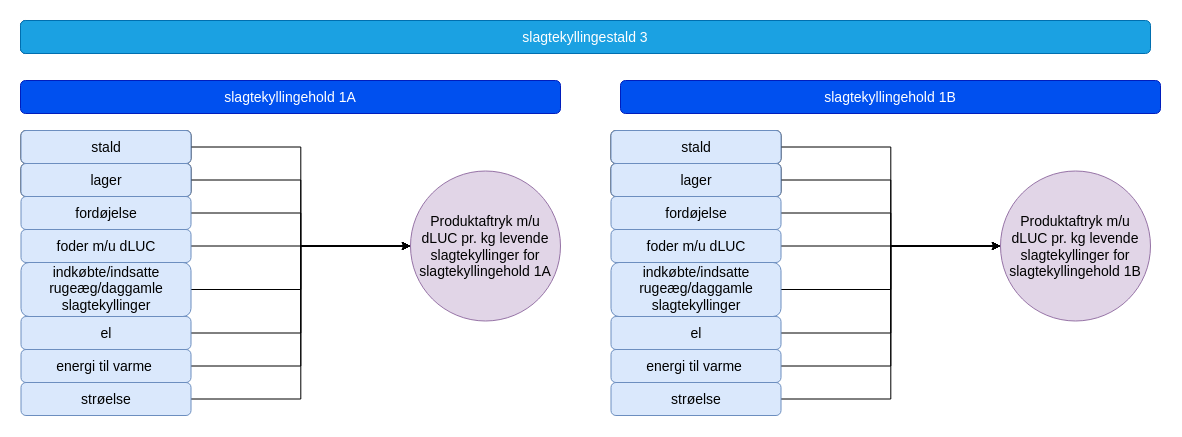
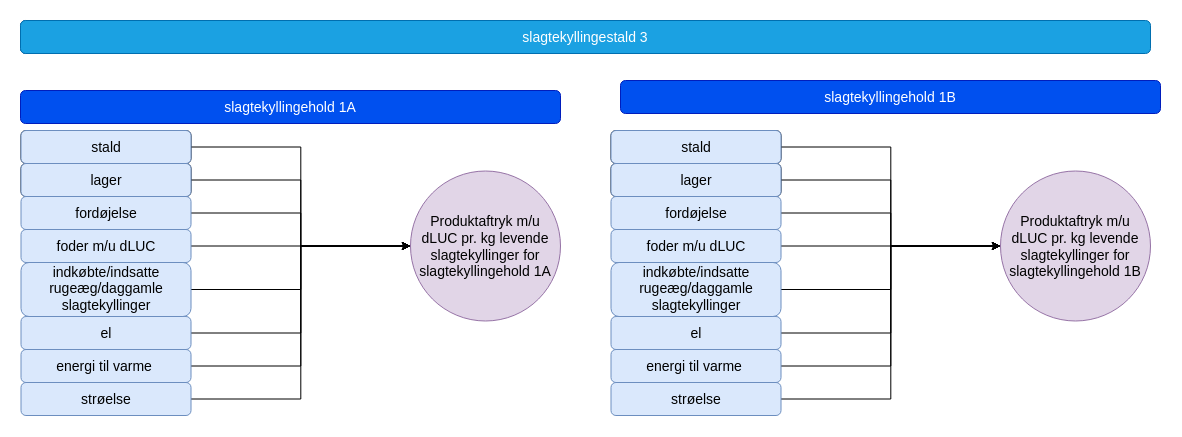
  <mxCell id="0" />
  <mxCell id="1" parent="0" />
  <mxCell id="2" value="&lt;font style=&quot;font-size: 14px;&quot;&gt;slagtekylling stald 1&lt;/font&gt;" style="rounded=1;whiteSpace=wrap;html=1;fontSize=33;align=center;" vertex="1" parent="1"><mxGeometry x="20" y="20" width="170" height="33" as="geometry" /></mxCell>
  <mxCell id="3" value="&lt;font style=&quot;font-size: 14px;&quot;&gt;slagtekylling stald 1&lt;/font&gt;" style="rounded=1;whiteSpace=wrap;html=1;fontSize=33;fillColor=#dae8fc;strokeColor=#6c8ebf;align=center;" vertex="1" parent="1"><mxGeometry x="20" y="20" width="170" height="33" as="geometry" /></mxCell>
  <mxCell id="4" value="&lt;font style=&quot;font-size: 14px;&quot;&gt;slagtekylling stald 1&lt;/font&gt;" style="rounded=1;whiteSpace=wrap;html=1;fontSize=33;fillColor=#dae8fc;strokeColor=#6c8ebf;align=center;" vertex="1" parent="1"><mxGeometry x="20" y="20" width="170" height="33" as="geometry" /></mxCell>
  <mxCell id="5" value="&lt;font style=&quot;font-size: 14px;&quot;&gt;slagtekyllingestald 3&lt;/font&gt;" style="rounded=1;whiteSpace=wrap;html=1;fontSize=33;fillColor=#1ba1e2;strokeColor=#006EAF;fontColor=#ffffff;align=center;verticalAlign=bottom;" vertex="1" parent="1"><mxGeometry x="20" y="20" width="1130" height="33" as="geometry" /></mxCell>
  <mxCell id="6" style="edgeStyle=orthogonalEdgeStyle;rounded=0;orthogonalLoop=1;jettySize=auto;html=1;" edge="1" parent="1" source="7" target="27"><mxGeometry relative="1" as="geometry" /></mxCell>
  <mxCell id="7" value="&lt;font style=&quot;font-size: 14px;&quot;&gt;el&lt;/font&gt;" style="rounded=1;whiteSpace=wrap;html=1;fontSize=33;fillColor=#dae8fc;strokeColor=#6c8ebf;align=center;verticalAlign=bottom;" vertex="1" parent="1"><mxGeometry x="20.5" y="316" width="170" height="33" as="geometry" /></mxCell>
  <mxCell id="8" style="edgeStyle=orthogonalEdgeStyle;rounded=0;orthogonalLoop=1;jettySize=auto;html=1;entryX=0;entryY=0.5;entryDx=0;entryDy=0;" edge="1" parent="1" source="9" target="27"><mxGeometry relative="1" as="geometry"><mxPoint x="300" y="240" as="targetPoint" /></mxGeometry></mxCell>
  <mxCell id="9" value="&lt;font style=&quot;font-size: 14px;&quot;&gt;energi til varme&amp;nbsp;&lt;/font&gt;" style="rounded=1;whiteSpace=wrap;html=1;fontSize=33;fillColor=#dae8fc;strokeColor=#6c8ebf;align=center;verticalAlign=bottom;" vertex="1" parent="1"><mxGeometry x="20.5" y="349" width="170" height="33" as="geometry" /></mxCell>
  <mxCell id="10" value="&lt;font style=&quot;font-size: 14px;&quot;&gt;stald&amp;nbsp;&lt;/font&gt;" style="rounded=1;whiteSpace=wrap;html=1;fontSize=33;align=center;" vertex="1" parent="1"><mxGeometry x="20.5" y="130" width="170" height="33" as="geometry" /></mxCell>
  <mxCell id="11" value="&lt;font style=&quot;font-size: 14px;&quot;&gt;lager&lt;/font&gt;&lt;span style=&quot;color: rgba(0, 0, 0, 0); font-family: monospace; font-size: 0px;&quot;&gt;%3CmxGraphModel%3E%3Croot%3E%3CmxCell%20id%3D%220%22%2F%3E%3CmxCell%20id%3D%221%22%20parent%3D%220%22%2F%3E%3CmxCell%20id%3D%222%22%20value%3D%22%26lt%3Bfont%20style%3D%26quot%3Bfont-size%3A%2014px%3B%26quot%3B%26gt%3Bslagtekylling%20stald%201%26lt%3B%2Ffont%26gt%3B%22%20style%3D%22rounded%3D1%3BwhiteSpace%3Dwrap%3Bhtml%3D1%3BfontSize%3D33%3B%22%20vertex%3D%221%22%20parent%3D%221%22%3E%3CmxGeometry%20x%3D%2270%22%20y%3D%22-1730%22%20width%3D%22170%22%20height%3D%2233%22%20as%3D%22geometry%22%2F%3E%3C%2FmxCell%3E%3C%2Froot%3E%3C%2FmxGraphModel%3E&lt;/span&gt;" style="rounded=1;whiteSpace=wrap;html=1;fontSize=33;align=center;" vertex="1" parent="1"><mxGeometry x="20.5" y="163" width="170" height="33" as="geometry" /></mxCell>
  <mxCell id="12" style="edgeStyle=orthogonalEdgeStyle;rounded=0;orthogonalLoop=1;jettySize=auto;html=1;" edge="1" parent="1" source="13" target="27"><mxGeometry relative="1" as="geometry" /></mxCell>
  <mxCell id="13" value="&lt;font style=&quot;font-size: 14px;&quot;&gt;fordøjelse&lt;/font&gt;" style="rounded=1;whiteSpace=wrap;html=1;fontSize=33;fillColor=#dae8fc;strokeColor=#6c8ebf;align=center;verticalAlign=bottom;" vertex="1" parent="1"><mxGeometry x="20.5" y="196" width="170" height="33" as="geometry" /></mxCell>
  <mxCell id="14" style="edgeStyle=orthogonalEdgeStyle;rounded=0;orthogonalLoop=1;jettySize=auto;html=1;" edge="1" parent="1" source="15" target="27"><mxGeometry relative="1" as="geometry" /></mxCell>
  <mxCell id="15" value="&lt;font style=&quot;font-size: 14px;&quot;&gt;foder m/u dLUC&lt;/font&gt;" style="rounded=1;whiteSpace=wrap;html=1;fontSize=33;fillColor=#dae8fc;strokeColor=#6c8ebf;align=center;verticalAlign=bottom;" vertex="1" parent="1"><mxGeometry x="20.5" y="229" width="170" height="33" as="geometry" /></mxCell>
  <mxCell id="16" style="edgeStyle=orthogonalEdgeStyle;rounded=0;orthogonalLoop=1;jettySize=auto;html=1;" edge="1" parent="1" source="17" target="27"><mxGeometry relative="1" as="geometry" /></mxCell>
  <mxCell id="17" value="&lt;span style=&quot;font-size: 14px;&quot;&gt;indkøbte/indsatte rugeæg/daggamle slagtekyllinger&lt;/span&gt;" style="rounded=1;whiteSpace=wrap;html=1;fontSize=14;fillColor=#dae8fc;strokeColor=#6c8ebf;align=center;verticalAlign=bottom;spacing=2;" vertex="1" parent="1"><mxGeometry x="20.5" y="262" width="170" height="54" as="geometry" /></mxCell>
  <mxCell id="18" style="edgeStyle=orthogonalEdgeStyle;rounded=0;orthogonalLoop=1;jettySize=auto;html=1;entryX=0;entryY=0.5;entryDx=0;entryDy=0;" edge="1" parent="1" source="19" target="27"><mxGeometry relative="1" as="geometry" /></mxCell>
  <mxCell id="19" value="&lt;font style=&quot;font-size: 14px;&quot;&gt;stald&lt;/font&gt;" style="rounded=1;whiteSpace=wrap;html=1;fontSize=33;fillColor=#dae8fc;strokeColor=#6c8ebf;align=center;verticalAlign=bottom;" vertex="1" parent="1"><mxGeometry x="20.5" y="130" width="170" height="33" as="geometry" /></mxCell>
  <mxCell id="20" style="edgeStyle=orthogonalEdgeStyle;rounded=0;orthogonalLoop=1;jettySize=auto;html=1;" edge="1" parent="1" source="21" target="27"><mxGeometry relative="1" as="geometry" /></mxCell>
  <mxCell id="21" value="&lt;font style=&quot;font-size: 14px;&quot;&gt;lager&lt;/font&gt;&lt;span style=&quot;color: rgba(0, 0, 0, 0); font-family: monospace; font-size: 0px;&quot;&gt;%3CmxGraphModel%3E%3Croot%3E%3CmxCell%20id%3D%220%22%2F%3E%3CmxCell%20id%3D%221%22%20parent%3D%220%22%2F%3E%3CmxCell%20id%3D%222%22%20value%3D%22%26lt%3Bfont%20style%3D%26quot%3Bfont-size%3A%2014px%3B%26quot%3B%26gt%3Bslagtekylling%20stald%201%26lt%3B%2Ffont%26gt%3B%22%20style%3D%22rounded%3D1%3BwhiteSpace%3Dwrap%3Bhtml%3D1%3BfontSize%3D33%3B%22%20vertex%3D%221%22%20parent%3D%221%22%3E%3CmxGeometry%20x%3D%2270%22%20y%3D%22-1730%22%20width%3D%22170%22%20height%3D%2233%22%20as%3D%22geometry%22%2F%3E%3C%2FmxCell%3E%3C%2Froot%3E%3C%2FmxGraphModel%3E&lt;/span&gt;" style="rounded=1;whiteSpace=wrap;html=1;fontSize=33;fillColor=#dae8fc;strokeColor=#6c8ebf;align=center;verticalAlign=bottom;" vertex="1" parent="1"><mxGeometry x="20.5" y="163" width="170" height="33" as="geometry" /></mxCell>
  <mxCell id="22" style="edgeStyle=orthogonalEdgeStyle;rounded=0;orthogonalLoop=1;jettySize=auto;html=1;entryX=0;entryY=0.5;entryDx=0;entryDy=0;" edge="1" parent="1" source="23" target="27"><mxGeometry relative="1" as="geometry" /></mxCell>
  <mxCell id="23" value="&lt;font style=&quot;font-size: 14px;&quot;&gt;strøelse&lt;/font&gt;" style="rounded=1;whiteSpace=wrap;html=1;fontSize=33;fillColor=#dae8fc;strokeColor=#6c8ebf;align=center;verticalAlign=bottom;" vertex="1" parent="1"><mxGeometry x="20.5" y="382" width="170" height="33" as="geometry" /></mxCell>
  <mxCell id="24" style="edgeStyle=orthogonalEdgeStyle;rounded=0;orthogonalLoop=1;jettySize=auto;html=1;exitX=0.5;exitY=1;exitDx=0;exitDy=0;" edge="1" parent="1"><mxGeometry relative="1" as="geometry"><mxPoint x="315" y="280" as="sourcePoint" /><mxPoint x="315" y="280" as="targetPoint" /></mxGeometry></mxCell>
- <mxCell id="25" value="&lt;font style=&quot;font-size: 14px;&quot;&gt;slagtekyllingehold 1A&lt;/font&gt;" style="rounded=1;whiteSpace=wrap;html=1;fontSize=33;fillColor=#0050ef;strokeColor=#001DBC;align=center;verticalAlign=bottom;fontColor=#ffffff;" vertex="1" parent="1"><mxGeometry x="20" y="80" width="540" height="33" as="geometry" /></mxCell>
+ <mxCell id="25" value="&lt;font style=&quot;font-size: 14px;&quot;&gt;slagtekyllingehold 1A&lt;/font&gt;" style="rounded=1;whiteSpace=wrap;html=1;fontSize=33;fillColor=#0050ef;strokeColor=#001DBC;align=center;verticalAlign=bottom;fontColor=#ffffff;" vertex="1" parent="1"><mxGeometry x="20" y="90" width="540" height="33" as="geometry" /></mxCell>
  <mxCell id="26" style="edgeStyle=orthogonalEdgeStyle;rounded=0;orthogonalLoop=1;jettySize=auto;html=1;exitX=0.5;exitY=1;exitDx=0;exitDy=0;" edge="1" parent="1"><mxGeometry relative="1" as="geometry"><mxPoint x="935" y="280" as="sourcePoint" /><mxPoint x="935" y="280" as="targetPoint" /></mxGeometry></mxCell>
  <mxCell id="27" value="&lt;br&gt;&lt;span style=&quot;color: rgb(0, 0, 0); font-family: Helvetica; font-size: 14px; font-style: normal; font-variant-ligatures: normal; font-variant-caps: normal; font-weight: 400; letter-spacing: normal; orphans: 2; text-align: left; text-indent: 0px; text-transform: none; widows: 2; word-spacing: 0px; -webkit-text-stroke-width: 0px; white-space: normal; text-decoration-thickness: initial; text-decoration-style: initial; text-decoration-color: initial; float: none; display: inline !important;&quot;&gt;Produktaftryk m/u dLUC pr. kg levende slagtekyllinger for slagtekyllingehold 1A&lt;/span&gt;&lt;div&gt;&lt;br&gt;&lt;/div&gt;" style="ellipse;whiteSpace=wrap;html=1;aspect=fixed;fillColor=#e1d5e7;strokeColor=#9673a6;labelBackgroundColor=none;labelBorderColor=none;" vertex="1" parent="1"><mxGeometry x="410" y="170.5" width="150" height="150" as="geometry" /></mxCell>
  <mxCell id="28" style="edgeStyle=orthogonalEdgeStyle;rounded=0;orthogonalLoop=1;jettySize=auto;html=1;" edge="1" parent="1" source="29" target="48"><mxGeometry relative="1" as="geometry" /></mxCell>
  <mxCell id="29" value="&lt;font style=&quot;font-size: 14px;&quot;&gt;el&lt;/font&gt;" style="rounded=1;whiteSpace=wrap;html=1;fontSize=33;fillColor=#dae8fc;strokeColor=#6c8ebf;align=center;verticalAlign=bottom;" vertex="1" parent="1"><mxGeometry x="610.5" y="316" width="170" height="33" as="geometry" /></mxCell>
  <mxCell id="30" style="edgeStyle=orthogonalEdgeStyle;rounded=0;orthogonalLoop=1;jettySize=auto;html=1;entryX=0;entryY=0.5;entryDx=0;entryDy=0;" edge="1" parent="1" source="31" target="48"><mxGeometry relative="1" as="geometry"><mxPoint x="890" y="240" as="targetPoint" /></mxGeometry></mxCell>
  <mxCell id="31" value="&lt;font style=&quot;font-size: 14px;&quot;&gt;energi til varme&amp;nbsp;&lt;/font&gt;" style="rounded=1;whiteSpace=wrap;html=1;fontSize=33;fillColor=#dae8fc;strokeColor=#6c8ebf;align=center;verticalAlign=bottom;" vertex="1" parent="1"><mxGeometry x="610.5" y="349" width="170" height="33" as="geometry" /></mxCell>
  <mxCell id="32" value="&lt;font style=&quot;font-size: 14px;&quot;&gt;stald&amp;nbsp;&lt;/font&gt;" style="rounded=1;whiteSpace=wrap;html=1;fontSize=33;align=center;" vertex="1" parent="1"><mxGeometry x="610.5" y="130" width="170" height="33" as="geometry" /></mxCell>
  <mxCell id="33" value="&lt;font style=&quot;font-size: 14px;&quot;&gt;lager&lt;/font&gt;&lt;span style=&quot;color: rgba(0, 0, 0, 0); font-family: monospace; font-size: 0px;&quot;&gt;%3CmxGraphModel%3E%3Croot%3E%3CmxCell%20id%3D%220%22%2F%3E%3CmxCell%20id%3D%221%22%20parent%3D%220%22%2F%3E%3CmxCell%20id%3D%222%22%20value%3D%22%26lt%3Bfont%20style%3D%26quot%3Bfont-size%3A%2014px%3B%26quot%3B%26gt%3Bslagtekylling%20stald%201%26lt%3B%2Ffont%26gt%3B%22%20style%3D%22rounded%3D1%3BwhiteSpace%3Dwrap%3Bhtml%3D1%3BfontSize%3D33%3B%22%20vertex%3D%221%22%20parent%3D%221%22%3E%3CmxGeometry%20x%3D%2270%22%20y%3D%22-1730%22%20width%3D%22170%22%20height%3D%2233%22%20as%3D%22geometry%22%2F%3E%3C%2FmxCell%3E%3C%2Froot%3E%3C%2FmxGraphModel%3E&lt;/span&gt;" style="rounded=1;whiteSpace=wrap;html=1;fontSize=33;align=center;" vertex="1" parent="1"><mxGeometry x="610.5" y="163" width="170" height="33" as="geometry" /></mxCell>
  <mxCell id="34" style="edgeStyle=orthogonalEdgeStyle;rounded=0;orthogonalLoop=1;jettySize=auto;html=1;" edge="1" parent="1" source="35" target="48"><mxGeometry relative="1" as="geometry" /></mxCell>
  <mxCell id="35" value="&lt;font style=&quot;font-size: 14px;&quot;&gt;fordøjelse&lt;/font&gt;" style="rounded=1;whiteSpace=wrap;html=1;fontSize=33;fillColor=#dae8fc;strokeColor=#6c8ebf;align=center;verticalAlign=bottom;" vertex="1" parent="1"><mxGeometry x="610.5" y="196" width="170" height="33" as="geometry" /></mxCell>
  <mxCell id="36" style="edgeStyle=orthogonalEdgeStyle;rounded=0;orthogonalLoop=1;jettySize=auto;html=1;" edge="1" parent="1" source="37" target="48"><mxGeometry relative="1" as="geometry" /></mxCell>
  <mxCell id="37" value="&lt;font style=&quot;font-size: 14px;&quot;&gt;foder m/u dLUC&lt;/font&gt;" style="rounded=1;whiteSpace=wrap;html=1;fontSize=33;fillColor=#dae8fc;strokeColor=#6c8ebf;align=center;verticalAlign=bottom;" vertex="1" parent="1"><mxGeometry x="610.5" y="229" width="170" height="33" as="geometry" /></mxCell>
  <mxCell id="38" style="edgeStyle=orthogonalEdgeStyle;rounded=0;orthogonalLoop=1;jettySize=auto;html=1;" edge="1" parent="1" source="39" target="48"><mxGeometry relative="1" as="geometry" /></mxCell>
  <mxCell id="39" value="&lt;span style=&quot;font-size: 14px;&quot;&gt;indkøbte/indsatte rugeæg/daggamle slagtekyllinger&lt;/span&gt;" style="rounded=1;whiteSpace=wrap;html=1;fontSize=14;fillColor=#dae8fc;strokeColor=#6c8ebf;align=center;verticalAlign=bottom;spacing=2;" vertex="1" parent="1"><mxGeometry x="610.5" y="262" width="170" height="54" as="geometry" /></mxCell>
  <mxCell id="40" style="edgeStyle=orthogonalEdgeStyle;rounded=0;orthogonalLoop=1;jettySize=auto;html=1;entryX=0;entryY=0.5;entryDx=0;entryDy=0;" edge="1" parent="1" source="41" target="48"><mxGeometry relative="1" as="geometry" /></mxCell>
  <mxCell id="41" value="&lt;font style=&quot;font-size: 14px;&quot;&gt;stald&lt;/font&gt;" style="rounded=1;whiteSpace=wrap;html=1;fontSize=33;fillColor=#dae8fc;strokeColor=#6c8ebf;align=center;verticalAlign=bottom;" vertex="1" parent="1"><mxGeometry x="610.5" y="130" width="170" height="33" as="geometry" /></mxCell>
  <mxCell id="42" style="edgeStyle=orthogonalEdgeStyle;rounded=0;orthogonalLoop=1;jettySize=auto;html=1;" edge="1" parent="1" source="43" target="48"><mxGeometry relative="1" as="geometry" /></mxCell>
  <mxCell id="43" value="&lt;font style=&quot;font-size: 14px;&quot;&gt;lager&lt;/font&gt;&lt;span style=&quot;color: rgba(0, 0, 0, 0); font-family: monospace; font-size: 0px;&quot;&gt;%3CmxGraphModel%3E%3Croot%3E%3CmxCell%20id%3D%220%22%2F%3E%3CmxCell%20id%3D%221%22%20parent%3D%220%22%2F%3E%3CmxCell%20id%3D%222%22%20value%3D%22%26lt%3Bfont%20style%3D%26quot%3Bfont-size%3A%2014px%3B%26quot%3B%26gt%3Bslagtekylling%20stald%201%26lt%3B%2Ffont%26gt%3B%22%20style%3D%22rounded%3D1%3BwhiteSpace%3Dwrap%3Bhtml%3D1%3BfontSize%3D33%3B%22%20vertex%3D%221%22%20parent%3D%221%22%3E%3CmxGeometry%20x%3D%2270%22%20y%3D%22-1730%22%20width%3D%22170%22%20height%3D%2233%22%20as%3D%22geometry%22%2F%3E%3C%2FmxCell%3E%3C%2Froot%3E%3C%2FmxGraphModel%3E&lt;/span&gt;" style="rounded=1;whiteSpace=wrap;html=1;fontSize=33;fillColor=#dae8fc;strokeColor=#6c8ebf;align=center;verticalAlign=bottom;" vertex="1" parent="1"><mxGeometry x="610.5" y="163" width="170" height="33" as="geometry" /></mxCell>
  <mxCell id="44" style="edgeStyle=orthogonalEdgeStyle;rounded=0;orthogonalLoop=1;jettySize=auto;html=1;entryX=0;entryY=0.5;entryDx=0;entryDy=0;" edge="1" parent="1" source="45" target="48"><mxGeometry relative="1" as="geometry" /></mxCell>
  <mxCell id="45" value="&lt;font style=&quot;font-size: 14px;&quot;&gt;strøelse&lt;/font&gt;" style="rounded=1;whiteSpace=wrap;html=1;fontSize=33;fillColor=#dae8fc;strokeColor=#6c8ebf;align=center;verticalAlign=bottom;" vertex="1" parent="1"><mxGeometry x="610.5" y="382" width="170" height="33" as="geometry" /></mxCell>
  <mxCell id="46" style="edgeStyle=orthogonalEdgeStyle;rounded=0;orthogonalLoop=1;jettySize=auto;html=1;exitX=0.5;exitY=1;exitDx=0;exitDy=0;" edge="1" parent="1"><mxGeometry relative="1" as="geometry"><mxPoint x="905" y="280" as="sourcePoint" /><mxPoint x="905" y="280" as="targetPoint" /></mxGeometry></mxCell>
  <mxCell id="47" value="&lt;font style=&quot;font-size: 14px;&quot;&gt;slagtekyllingehold 1B&lt;/font&gt;" style="rounded=1;whiteSpace=wrap;html=1;fontSize=33;fillColor=#0050ef;strokeColor=#001DBC;align=center;verticalAlign=bottom;fontColor=#ffffff;" vertex="1" parent="1"><mxGeometry x="620" y="80" width="540" height="33" as="geometry" /></mxCell>
  <mxCell id="48" value="&lt;br&gt;&lt;span style=&quot;color: rgb(0, 0, 0); font-family: Helvetica; font-size: 14px; font-style: normal; font-variant-ligatures: normal; font-variant-caps: normal; font-weight: 400; letter-spacing: normal; orphans: 2; text-align: left; text-indent: 0px; text-transform: none; widows: 2; word-spacing: 0px; -webkit-text-stroke-width: 0px; white-space: normal; text-decoration-thickness: initial; text-decoration-style: initial; text-decoration-color: initial; float: none; display: inline !important;&quot;&gt;Produktaftryk m/u dLUC pr. kg levende slagtekyllinger for slagtekyllingehold 1B&lt;/span&gt;&lt;div&gt;&lt;br&gt;&lt;/div&gt;" style="ellipse;whiteSpace=wrap;html=1;aspect=fixed;fillColor=#e1d5e7;strokeColor=#9673a6;labelBackgroundColor=none;labelBorderColor=none;" vertex="1" parent="1"><mxGeometry x="1000" y="170.5" width="150" height="150" as="geometry" /></mxCell>
